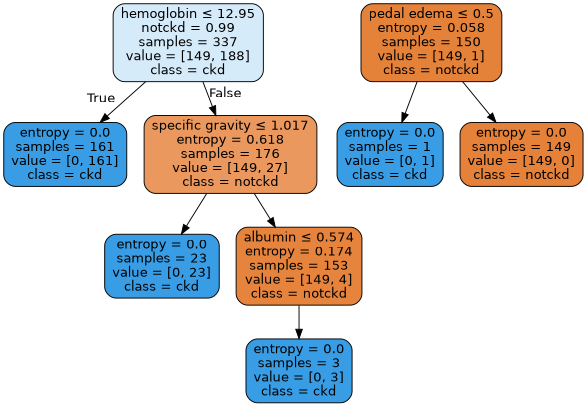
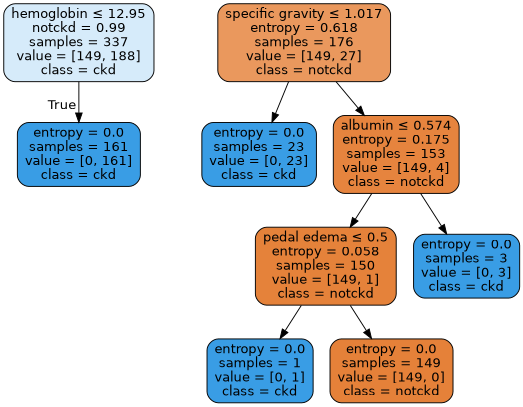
  digraph {
    node [color=black fillcolor="#399de5" fontname=helvetica shape=box style="filled, rounded"]
    edge [fontname=helvetica]
    n1 [fillcolor="#d6ebfa" label=<hemoglobin &le; 12.95<br/>notckd = 0.99<br/>samples = 337<br/>value = [149, 188]<br/>class = ckd>]
    n2 [label=<entropy = 0.0<br/>samples = 161<br/>value = [0, 161]<br/>class = ckd>]
    n3 [fillcolor="#ea985d" label=<specific gravity &le; 1.017<br/>entropy = 0.618<br/>samples = 176<br/>value = [149, 27]<br/>class = notckd>]
    n4 [label=<entropy = 0.0<br/>samples = 23<br/>value = [0, 23]<br/>class = ckd>]
-   n5 [fillcolor="#e6843e" label=<albumin &le; 0.574<br/>entropy = 0.174<br/>samples = 153<br/>value = [149, 4]<br/>class = notckd>]
+   n5 [fillcolor="#e6843e" label=<albumin &le; 0.574<br/>entropy = 0.175<br/>samples = 153<br/>value = [149, 4]<br/>class = notckd>]
    n6 [fillcolor="#e5823a" label=<pedal edema &le; 0.5<br/>entropy = 0.058<br/>samples = 150<br/>value = [149, 1]<br/>class = notckd>]
    n7 [label=<entropy = 0.0<br/>samples = 3<br/>value = [0, 3]<br/>class = ckd>]
    n8 [label=<entropy = 0.0<br/>samples = 1<br/>value = [0, 1]<br/>class = ckd>]
    n9 [fillcolor="#e58139" label=<entropy = 0.0<br/>samples = 149<br/>value = [149, 0]<br/>class = notckd>]
    n1 -> n2 [headlabel=True labelangle=45 labeldistance=2.5]
-   n1 -> n3 [headlabel=False labelangle=-45 labeldistance=2.5]
    n3 -> n4
    n3 -> n5
+   n5 -> n6
    n5 -> n7
    n6 -> n8
    n6 -> n9
  }
